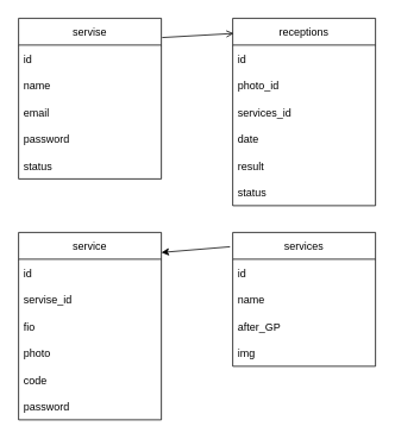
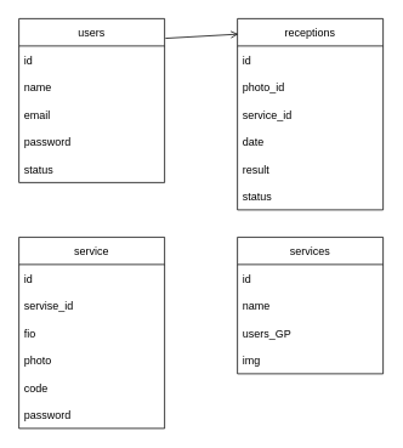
  <mxCell id="0" />
  <mxCell id="1" parent="0" />
- <mxCell id="2" value="servise" style="swimlane;fontStyle=0;childLayout=stackLayout;horizontal=1;startSize=30;horizontalStack=0;resizeParent=1;resizeParentMax=0;resizeLast=0;collapsible=1;marginBottom=0;" vertex="1" parent="1"><mxGeometry x="20" y="20" width="160" height="180" as="geometry" /></mxCell>
+ <mxCell id="2" value="users" style="swimlane;fontStyle=0;childLayout=stackLayout;horizontal=1;startSize=30;horizontalStack=0;resizeParent=1;resizeParentMax=0;resizeLast=0;collapsible=1;marginBottom=0;" vertex="1" parent="1"><mxGeometry x="20" y="20" width="160" height="180" as="geometry" /></mxCell>
  <mxCell id="3" value="id" style="text;strokeColor=none;fillColor=none;align=left;verticalAlign=middle;spacingLeft=4;spacingRight=4;overflow=hidden;points=[[0,0.5],[1,0.5]];portConstraint=eastwest;rotatable=0;" vertex="1" parent="2"><mxGeometry y="30" width="160" height="30" as="geometry" /></mxCell>
  <mxCell id="4" value="name" style="text;strokeColor=none;fillColor=none;align=left;verticalAlign=middle;spacingLeft=4;spacingRight=4;overflow=hidden;points=[[0,0.5],[1,0.5]];portConstraint=eastwest;rotatable=0;" vertex="1" parent="2"><mxGeometry y="60" width="160" height="30" as="geometry" /></mxCell>
  <mxCell id="5" value="email" style="text;strokeColor=none;fillColor=none;align=left;verticalAlign=middle;spacingLeft=4;spacingRight=4;overflow=hidden;points=[[0,0.5],[1,0.5]];portConstraint=eastwest;rotatable=0;" vertex="1" parent="2"><mxGeometry y="90" width="160" height="30" as="geometry" /></mxCell>
  <mxCell id="6" value="password" style="text;strokeColor=none;fillColor=none;align=left;verticalAlign=middle;spacingLeft=4;spacingRight=4;overflow=hidden;points=[[0,0.5],[1,0.5]];portConstraint=eastwest;rotatable=0;" vertex="1" parent="2"><mxGeometry y="120" width="160" height="30" as="geometry" /></mxCell>
  <mxCell id="7" value="status" style="text;strokeColor=none;fillColor=none;align=left;verticalAlign=middle;spacingLeft=4;spacingRight=4;overflow=hidden;points=[[0,0.5],[1,0.5]];portConstraint=eastwest;rotatable=0;" vertex="1" parent="2"><mxGeometry y="150" width="160" height="30" as="geometry" /></mxCell>
  <mxCell id="8" value="receptions" style="swimlane;fontStyle=0;childLayout=stackLayout;horizontal=1;startSize=30;horizontalStack=0;resizeParent=1;resizeParentMax=0;resizeLast=0;collapsible=1;marginBottom=0;" vertex="1" parent="1"><mxGeometry x="260" y="20" width="160" height="210" as="geometry" /></mxCell>
  <mxCell id="9" value="id" style="text;strokeColor=none;fillColor=none;align=left;verticalAlign=middle;spacingLeft=4;spacingRight=4;overflow=hidden;points=[[0,0.5],[1,0.5]];portConstraint=eastwest;rotatable=0;" vertex="1" parent="8"><mxGeometry y="30" width="160" height="30" as="geometry" /></mxCell>
  <mxCell id="10" value="photo_id" style="text;strokeColor=none;fillColor=none;align=left;verticalAlign=middle;spacingLeft=4;spacingRight=4;overflow=hidden;points=[[0,0.5],[1,0.5]];portConstraint=eastwest;rotatable=0;" vertex="1" parent="8"><mxGeometry y="60" width="160" height="30" as="geometry" /></mxCell>
- <mxCell id="11" value="services_id" style="text;strokeColor=none;fillColor=none;align=left;verticalAlign=middle;spacingLeft=4;spacingRight=4;overflow=hidden;points=[[0,0.5],[1,0.5]];portConstraint=eastwest;rotatable=0;" vertex="1" parent="8"><mxGeometry y="90" width="160" height="30" as="geometry" /></mxCell>
+ <mxCell id="11" value="service_id" style="text;strokeColor=none;fillColor=none;align=left;verticalAlign=middle;spacingLeft=4;spacingRight=4;overflow=hidden;points=[[0,0.5],[1,0.5]];portConstraint=eastwest;rotatable=0;" vertex="1" parent="8"><mxGeometry y="90" width="160" height="30" as="geometry" /></mxCell>
  <mxCell id="12" value="date" style="text;strokeColor=none;fillColor=none;align=left;verticalAlign=middle;spacingLeft=4;spacingRight=4;overflow=hidden;points=[[0,0.5],[1,0.5]];portConstraint=eastwest;rotatable=0;" vertex="1" parent="8"><mxGeometry y="120" width="160" height="30" as="geometry" /></mxCell>
  <mxCell id="13" value="result" style="text;strokeColor=none;fillColor=none;align=left;verticalAlign=middle;spacingLeft=4;spacingRight=4;overflow=hidden;points=[[0,0.5],[1,0.5]];portConstraint=eastwest;rotatable=0;" vertex="1" parent="8"><mxGeometry y="150" width="160" height="30" as="geometry" /></mxCell>
  <mxCell id="14" value="status" style="text;strokeColor=none;fillColor=none;align=left;verticalAlign=middle;spacingLeft=4;spacingRight=4;overflow=hidden;points=[[0,0.5],[1,0.5]];portConstraint=eastwest;rotatable=0;" vertex="1" parent="8"><mxGeometry y="180" width="160" height="30" as="geometry" /></mxCell>
  <mxCell id="15" value="" style="endArrow=open;html=1;rounded=0;entryX=0.006;entryY=0.081;entryDx=0;entryDy=0;entryPerimeter=0;exitX=1.006;exitY=0.12;exitDx=0;exitDy=0;exitPerimeter=0;" edge="1" parent="1" source="2" target="8"><mxGeometry width="50" height="50" relative="1" as="geometry"><mxPoint x="170" y="90" as="sourcePoint" /><mxPoint x="220" y="40" as="targetPoint" /></mxGeometry></mxCell>
  <mxCell id="16" value="services" style="swimlane;fontStyle=0;childLayout=stackLayout;horizontal=1;startSize=30;horizontalStack=0;resizeParent=1;resizeParentMax=0;resizeLast=0;collapsible=1;marginBottom=0;" vertex="1" parent="1"><mxGeometry x="260" y="260" width="160" height="150" as="geometry" /></mxCell>
  <mxCell id="17" value="id" style="text;strokeColor=none;fillColor=none;align=left;verticalAlign=middle;spacingLeft=4;spacingRight=4;overflow=hidden;points=[[0,0.5],[1,0.5]];portConstraint=eastwest;rotatable=0;" vertex="1" parent="16"><mxGeometry y="30" width="160" height="30" as="geometry" /></mxCell>
  <mxCell id="18" value="name" style="text;strokeColor=none;fillColor=none;align=left;verticalAlign=middle;spacingLeft=4;spacingRight=4;overflow=hidden;points=[[0,0.5],[1,0.5]];portConstraint=eastwest;rotatable=0;" vertex="1" parent="16"><mxGeometry y="60" width="160" height="30" as="geometry" /></mxCell>
- <mxCell id="19" value="after_GP" style="text;strokeColor=none;fillColor=none;align=left;verticalAlign=middle;spacingLeft=4;spacingRight=4;overflow=hidden;points=[[0,0.5],[1,0.5]];portConstraint=eastwest;rotatable=0;" vertex="1" parent="16"><mxGeometry y="90" width="160" height="30" as="geometry" /></mxCell>
+ <mxCell id="19" value="users_GP" style="text;strokeColor=none;fillColor=none;align=left;verticalAlign=middle;spacingLeft=4;spacingRight=4;overflow=hidden;points=[[0,0.5],[1,0.5]];portConstraint=eastwest;rotatable=0;" vertex="1" parent="16"><mxGeometry y="90" width="160" height="30" as="geometry" /></mxCell>
  <mxCell id="20" value="img" style="text;strokeColor=none;fillColor=none;align=left;verticalAlign=middle;spacingLeft=4;spacingRight=4;overflow=hidden;points=[[0,0.5],[1,0.5]];portConstraint=eastwest;rotatable=0;" vertex="1" parent="16"><mxGeometry y="120" width="160" height="30" as="geometry" /></mxCell>
  <mxCell id="21" value="service" style="swimlane;fontStyle=0;childLayout=stackLayout;horizontal=1;startSize=30;horizontalStack=0;resizeParent=1;resizeParentMax=0;resizeLast=0;collapsible=1;marginBottom=0;" vertex="1" parent="1"><mxGeometry x="20" y="260" width="160" height="210" as="geometry" /></mxCell>
  <mxCell id="22" value="id" style="text;strokeColor=none;fillColor=none;align=left;verticalAlign=middle;spacingLeft=4;spacingRight=4;overflow=hidden;points=[[0,0.5],[1,0.5]];portConstraint=eastwest;rotatable=0;" vertex="1" parent="21"><mxGeometry y="30" width="160" height="30" as="geometry" /></mxCell>
  <mxCell id="23" value="servise_id" style="text;strokeColor=none;fillColor=none;align=left;verticalAlign=middle;spacingLeft=4;spacingRight=4;overflow=hidden;points=[[0,0.5],[1,0.5]];portConstraint=eastwest;rotatable=0;" vertex="1" parent="21"><mxGeometry y="60" width="160" height="30" as="geometry" /></mxCell>
  <mxCell id="24" value="fio" style="text;strokeColor=none;fillColor=none;align=left;verticalAlign=middle;spacingLeft=4;spacingRight=4;overflow=hidden;points=[[0,0.5],[1,0.5]];portConstraint=eastwest;rotatable=0;" vertex="1" parent="21"><mxGeometry y="90" width="160" height="30" as="geometry" /></mxCell>
  <mxCell id="25" value="photo" style="text;strokeColor=none;fillColor=none;align=left;verticalAlign=middle;spacingLeft=4;spacingRight=4;overflow=hidden;points=[[0,0.5],[1,0.5]];portConstraint=eastwest;rotatable=0;" vertex="1" parent="21"><mxGeometry y="120" width="160" height="30" as="geometry" /></mxCell>
  <mxCell id="26" value="code" style="text;strokeColor=none;fillColor=none;align=left;verticalAlign=middle;spacingLeft=4;spacingRight=4;overflow=hidden;points=[[0,0.5],[1,0.5]];portConstraint=eastwest;rotatable=0;" vertex="1" parent="21"><mxGeometry y="150" width="160" height="30" as="geometry" /></mxCell>
  <mxCell id="27" value="password" style="text;strokeColor=none;fillColor=none;align=left;verticalAlign=middle;spacingLeft=4;spacingRight=4;overflow=hidden;points=[[0,0.5],[1,0.5]];portConstraint=eastwest;rotatable=0;" vertex="1" parent="21"><mxGeometry y="180" width="160" height="30" as="geometry" /></mxCell>
- <mxCell id="28" value="" style="endArrow=classic;html=1;rounded=0;exitX=-0.019;exitY=0.107;exitDx=0;exitDy=0;exitPerimeter=0;entryX=1;entryY=0.107;entryDx=0;entryDy=0;entryPerimeter=0;" edge="1" parent="1" source="16" target="21"><mxGeometry width="50" height="50" relative="1" as="geometry"><mxPoint x="330" y="330" as="sourcePoint" /><mxPoint x="380" y="280" as="targetPoint" /></mxGeometry></mxCell>
